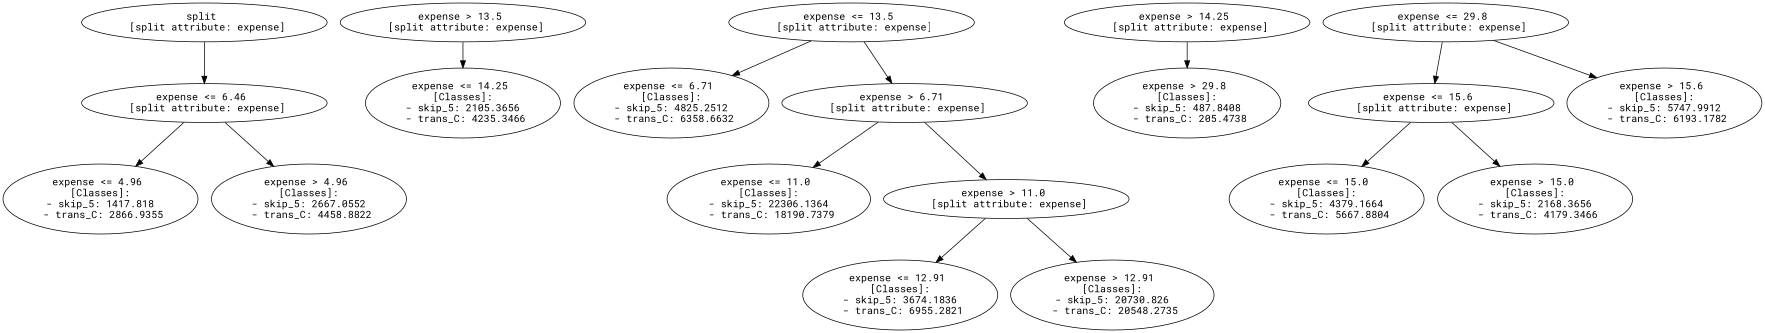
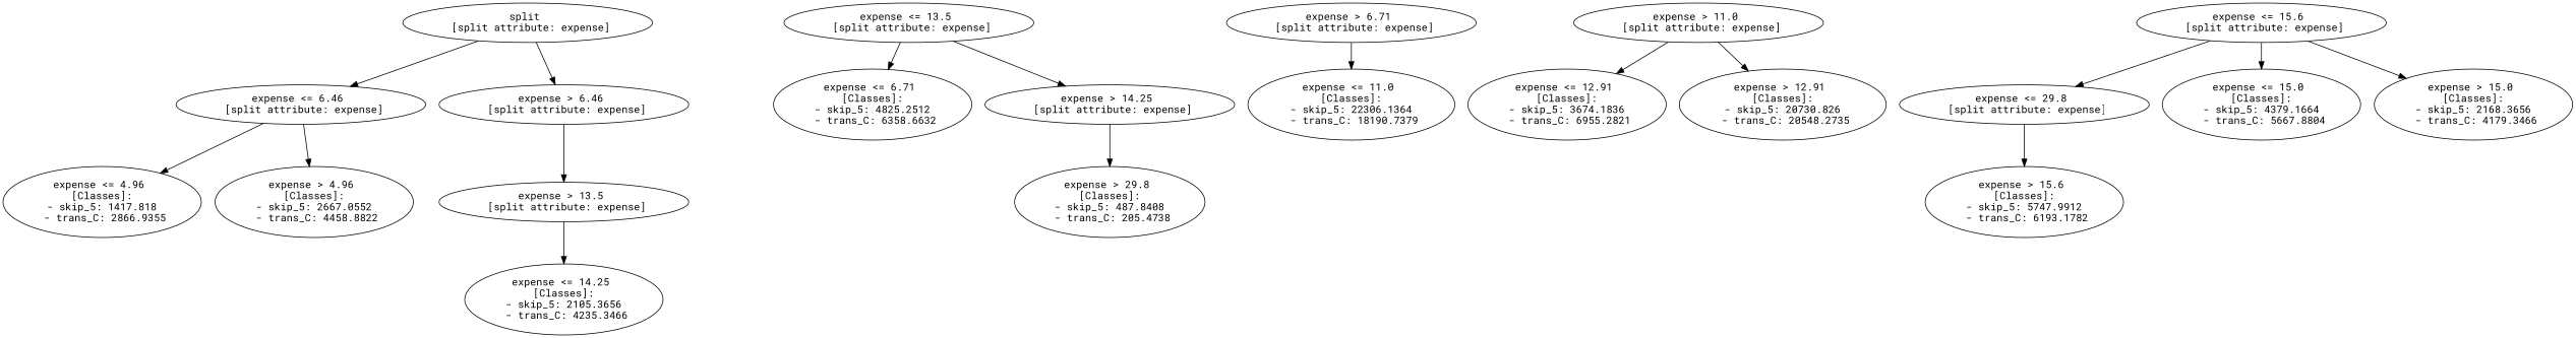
  digraph {
    fontname="Roboto Mono"
    node [fontname="Roboto Mono"]
    edge [fontname="Roboto Mono"]
    n1 [label="split \n [split attribute: expense]"]
    n2 [label="expense <= 6.46 \n [split attribute: expense]"]
+   n3 [label="expense > 6.46 \n [split attribute: expense]"]
    n4 [label="expense <= 4.96 \n [Classes]: \n - skip_5: 1417.818 \n - trans_C: 2866.9355"]
    n5 [label="expense > 4.96 \n [Classes]: \n - skip_5: 2667.0552 \n - trans_C: 4458.8822"]
    n6 [label="expense > 13.5 \n [split attribute: expense]"]
    n7 [label="expense <= 13.5 \n [split attribute: expense]"]
    n8 [label="expense <= 6.71 \n [Classes]: \n - skip_5: 4825.2512 \n - trans_C: 6358.6632"]
    n9 [label="expense > 6.71 \n [split attribute: expense]"]
    n10 [label="expense <= 14.25 \n [Classes]: \n - skip_5: 2105.3656 \n - trans_C: 4235.3466"]
    n11 [label="expense <= 11.0 \n [Classes]: \n - skip_5: 22306.1364 \n - trans_C: 18190.7379"]
    n12 [label="expense > 11.0 \n [split attribute: expense]"]
    n13 [label="expense <= 12.91 \n [Classes]: \n - skip_5: 3674.1836 \n - trans_C: 6955.2821"]
    n14 [label="expense > 12.91 \n [Classes]: \n - skip_5: 20730.826 \n - trans_C: 20548.2735"]
    n15 [label="expense > 14.25 \n [split attribute: expense]"]
    n16 [label="expense > 29.8 \n [Classes]: \n - skip_5: 487.8408 \n - trans_C: 205.4738"]
    n17 [label="expense <= 29.8 \n [split attribute: expense]"]
    n18 [label="expense <= 15.6 \n [split attribute: expense]"]
    n19 [label="expense > 15.6 \n [Classes]: \n - skip_5: 5747.9912 \n - trans_C: 6193.1782"]
    n20 [label="expense <= 15.0 \n [Classes]: \n - skip_5: 4379.1664 \n - trans_C: 5667.8804"]
    n21 [label="expense > 15.0 \n [Classes]: \n - skip_5: 2168.3656 \n - trans_C: 4179.3466"]
    n1 -> n2
+   n1 -> n3
    n2 -> n4
    n2 -> n5
+   n3 -> n6
    n6 -> n10
    n7 -> n8
-   n7 -> n9
+   n7 -> n15
    n9 -> n11
-   n9 -> n12
    n12 -> n13
    n12 -> n14
    n15 -> n16
-   n17 -> n18
+   n18 -> n17
    n17 -> n19
    n18 -> n20
    n18 -> n21
  }
